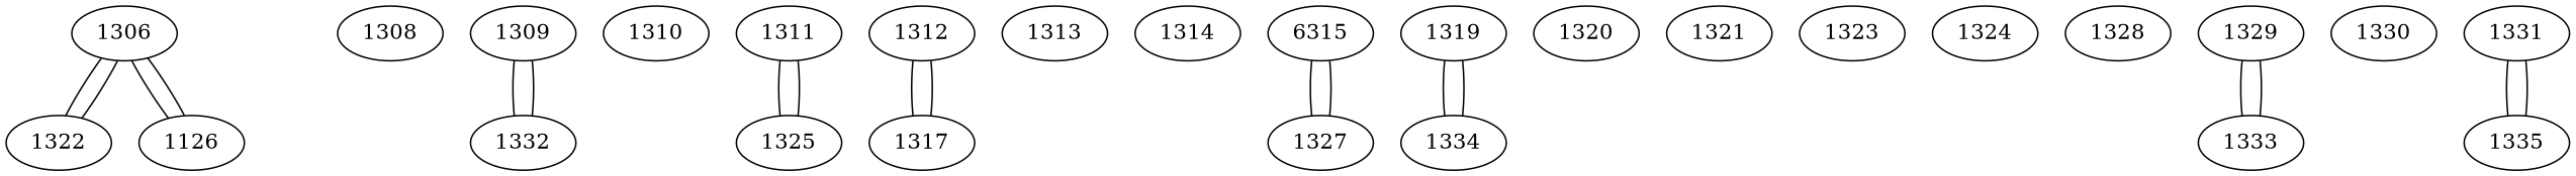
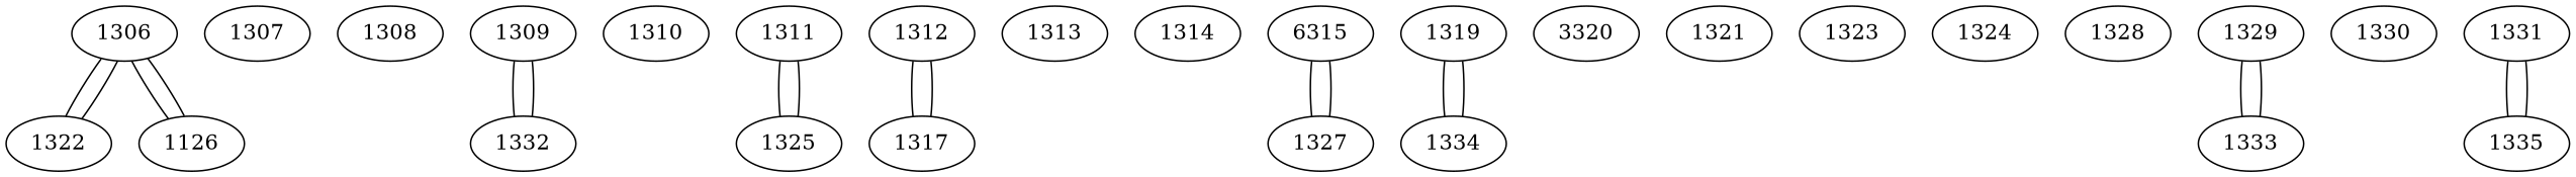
  graph {
    1306 [COORDINATE_X=0.94214179091811 COORDINATE_Y=0.44826089305953254]
    1322 [COORDINATE_X=0.9361043078432335 COORDINATE_Y=0.3687705663593239]
    n3 [COORDINATE_X=0.997310791069091 COORDINATE_Y=0.5253236803698771 label=1126]
+   1307 [COORDINATE_X=0.8619925838566576 COORDINATE_Y=0.8368107745663839]
    1308 [COORDINATE_X=0.09669973345693461 COORDINATE_Y=0.04379544014918901]
    1309 [COORDINATE_X=0.09557492349902741 COORDINATE_Y=0.40174055699073874]
    1332 [COORDINATE_X=0.06364281681479456 COORDINATE_Y=0.39071850669919383]
    1310 [COORDINATE_X=0.016113385174588823 COORDINATE_Y=0.5997991626385089]
    1311 [COORDINATE_X=0.918609071364578 COORDINATE_Y=0.9955683042209221]
    1325 [COORDINATE_X=0.8583050512985675 COORDINATE_Y=0.9392848471097128]
    1312 [COORDINATE_X=0.37011860536490515 COORDINATE_Y=0.6451745215002136]
    1317 [COORDINATE_X=0.3404270199499282 COORDINATE_Y=0.5635755689591262]
    1313 [COORDINATE_X=0.4149862236241707 COORDINATE_Y=0.3858125715047448]
    1314 [COORDINATE_X=0.6324907177811425 COORDINATE_Y=0.5376931268266999]
    n15 [COORDINATE_X=0.9761190974730201 COORDINATE_Y=0.7163324626992027 label=6315]
    1327 [COORDINATE_X=0.9065161679270378 COORDINATE_Y=0.7432778276077846]
    1319 [COORDINATE_X=0.7835478115006447 COORDINATE_Y=0.6166886984989878]
    1334 [COORDINATE_X=0.7787568736918702 COORDINATE_Y=0.6229230169581551]
-   1320 [COORDINATE_X=0.6791713990466789 COORDINATE_Y=0.8811013376342611]
+   1320 [COORDINATE_X=0.6791713990466789 COORDINATE_Y=0.8811013376342611 label=3320]
    1321 [COORDINATE_X=0.01940730657123413 COORDINATE_Y=0.7667899780947874]
    1323 [COORDINATE_X=0.5154099582116813 COORDINATE_Y=0.025695825152922014]
    1324 [COORDINATE_X=0.46565615797032556 COORDINATE_Y=0.7217839284805582]
    1328 [COORDINATE_X=0.6065167337705879 COORDINATE_Y=0.42445335788782246]
    1329 [COORDINATE_X=0.7813847705863841 COORDINATE_Y=0.07361812393792788]
    1333 [COORDINATE_X=0.8679064263970285 COORDINATE_Y=0.03102696471655464]
    1330 [COORDINATE_X=0.3990790231751531 COORDINATE_Y=0.11400905802139738]
    1331 [COORDINATE_X=0.21441978965882635 COORDINATE_Y=0.8685254424028963]
    1335 [COORDINATE_X=0.25608857738946156 COORDINATE_Y=0.8830091249947742]
    1306 -- 1322
    1306 -- n3
    1322 -- 1306
    n3 -- 1306
    1309 -- 1332
    1332 -- 1309
    1311 -- 1325
    1325 -- 1311
    1312 -- 1317
    1317 -- 1312
    n15 -- 1327
    1327 -- n15
    1319 -- 1334
    1334 -- 1319
    1329 -- 1333
    1333 -- 1329
    1331 -- 1335
    1335 -- 1331
  }
